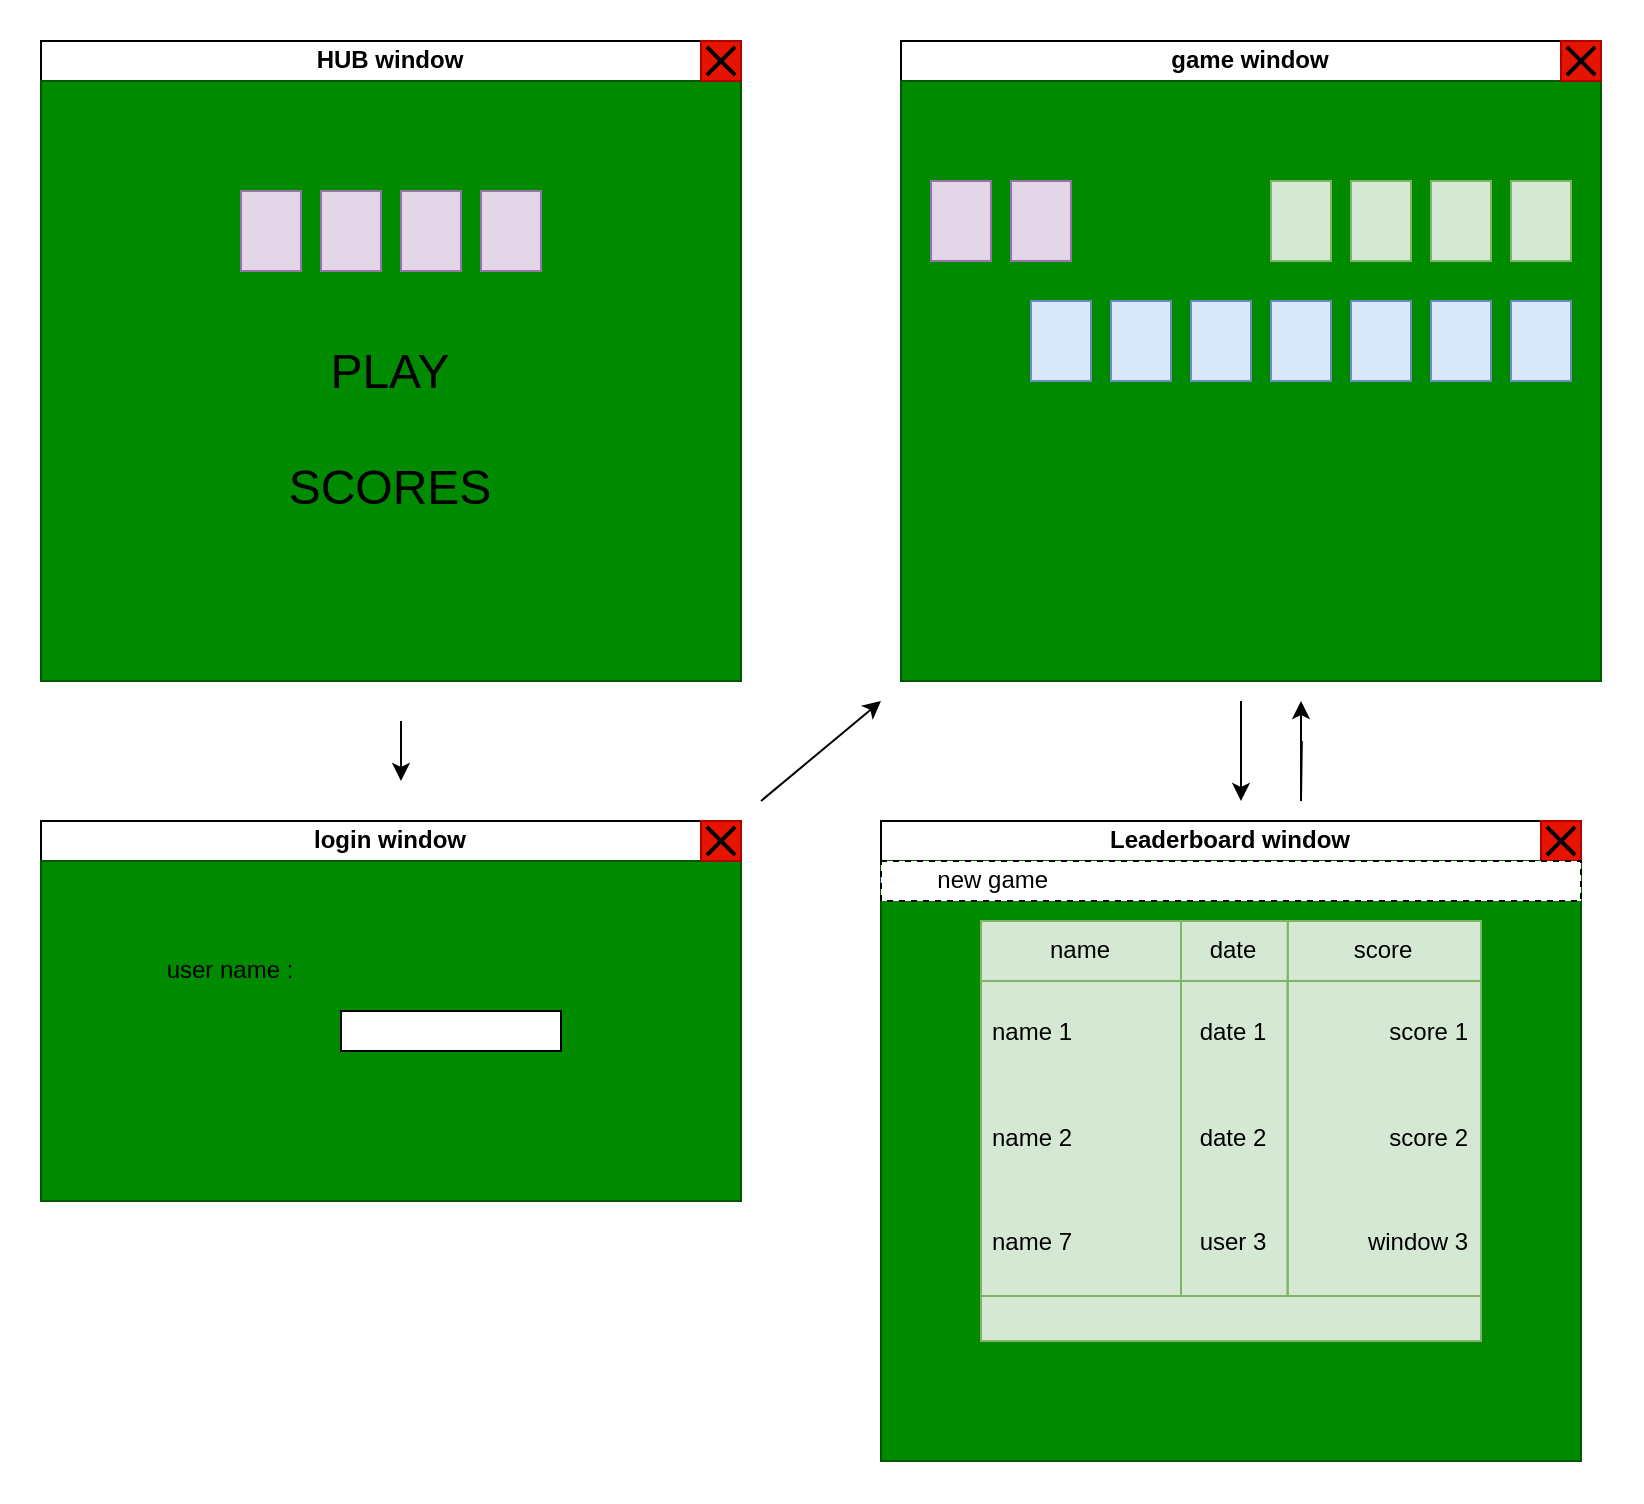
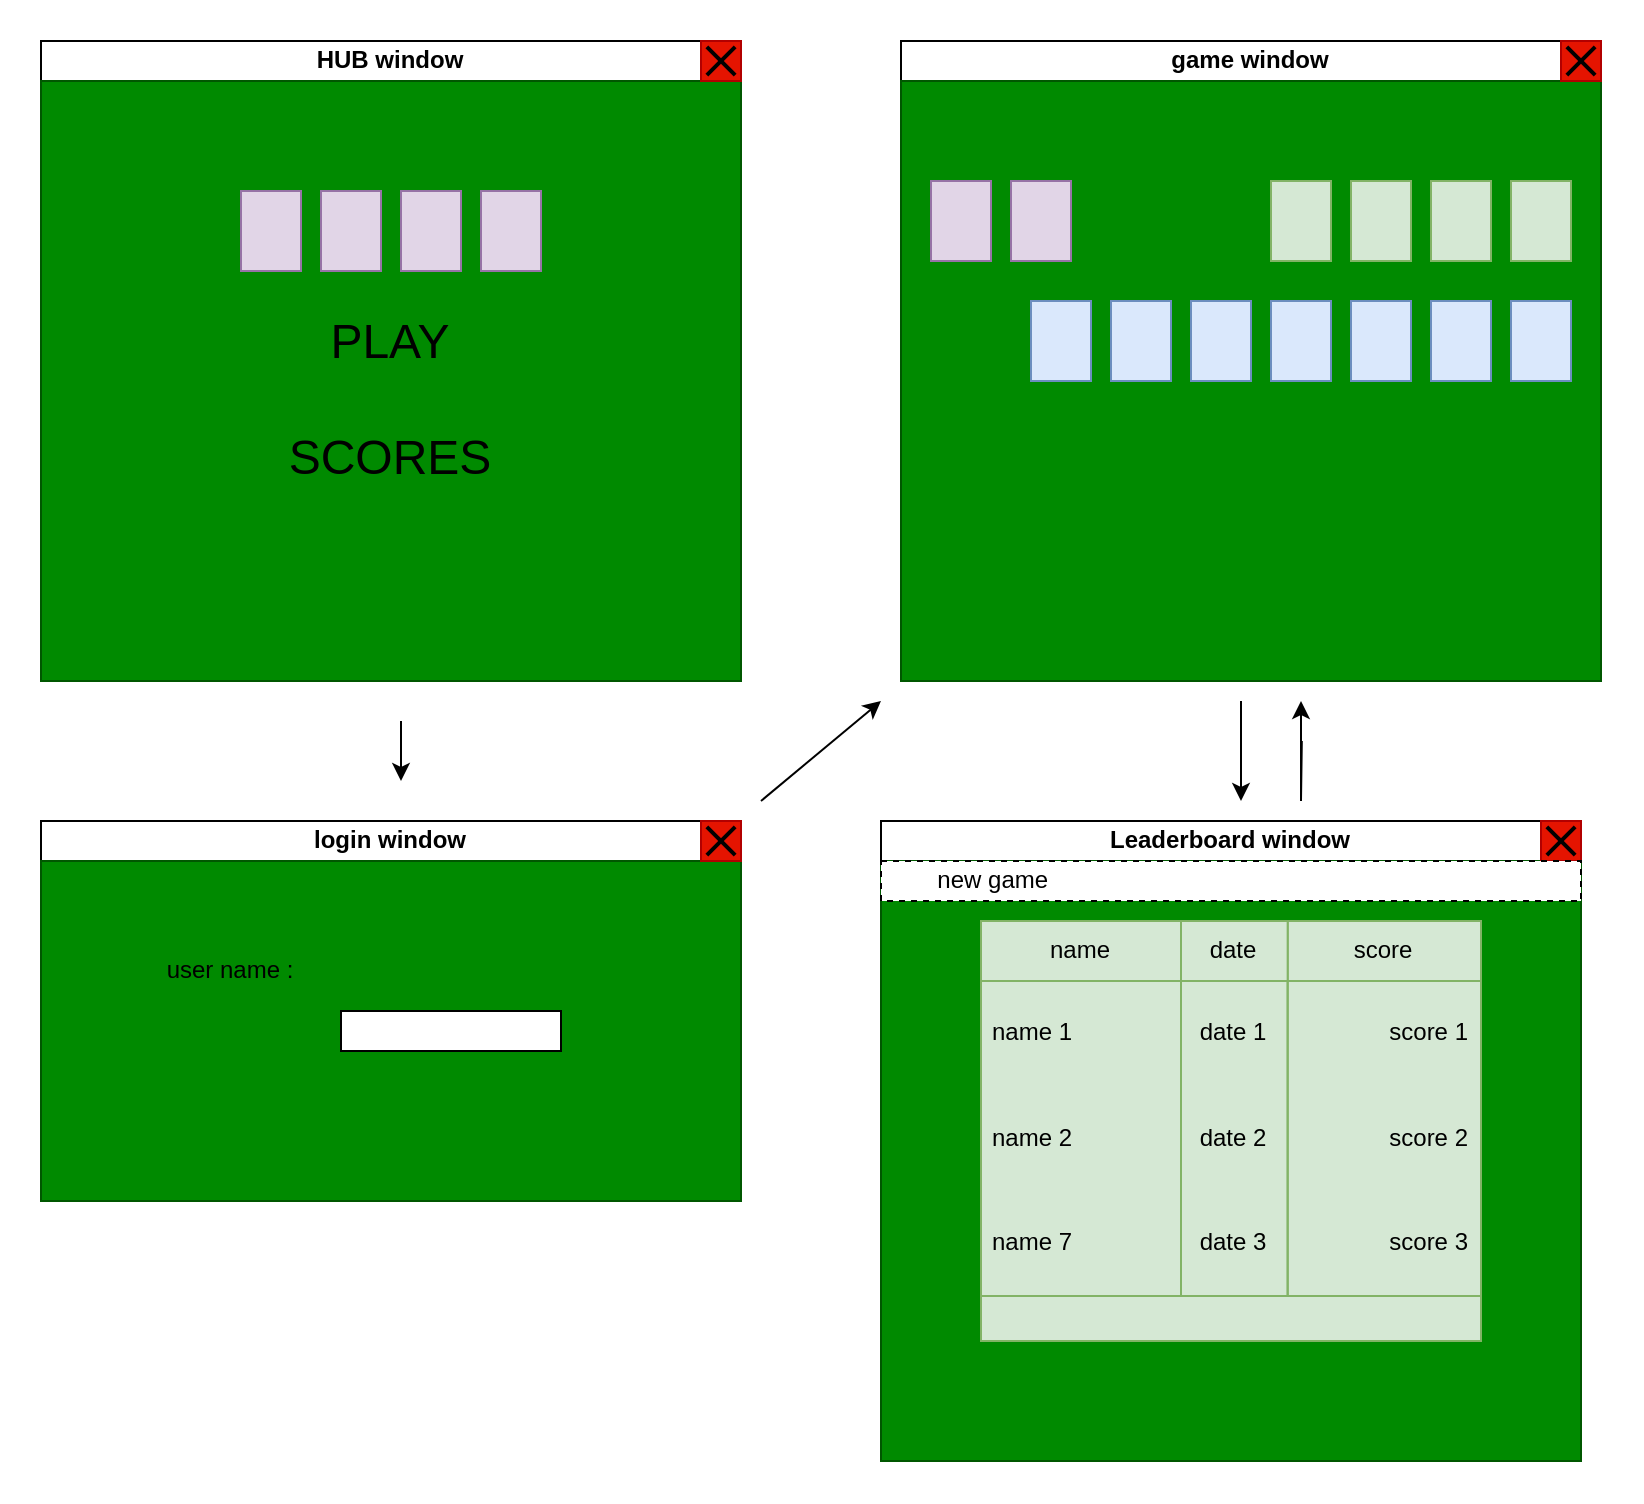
  <mxCell id="0" />
  <mxCell id="1" parent="0" />
  <mxCell id="2" value="game window" style="swimlane;whiteSpace=wrap;html=1;startSize=20;" parent="1" vertex="1"><mxGeometry x="450" y="20" width="350" height="320" as="geometry" /></mxCell>
  <mxCell id="3" value="" style="rounded=0;whiteSpace=wrap;html=1;fillColor=#008a00;strokeColor=#005700;fontColor=#ffffff;" parent="2" vertex="1"><mxGeometry y="20" width="350" height="300" as="geometry" /></mxCell>
  <mxCell id="4" value="" style="rounded=0;whiteSpace=wrap;html=1;fillColor=#e1d5e7;strokeColor=#9673a6;" parent="2" vertex="1"><mxGeometry x="15" y="70" width="30" height="40" as="geometry" /></mxCell>
  <mxCell id="5" value="" style="rounded=0;whiteSpace=wrap;html=1;fillColor=#e1d5e7;strokeColor=#9673a6;" parent="2" vertex="1"><mxGeometry x="55" y="70" width="30" height="40" as="geometry" /></mxCell>
  <mxCell id="6" value="" style="rounded=0;whiteSpace=wrap;html=1;fillColor=#d5e8d4;strokeColor=#82b366;" parent="2" vertex="1"><mxGeometry x="305" y="70" width="30" height="40" as="geometry" /></mxCell>
  <mxCell id="7" value="" style="rounded=0;whiteSpace=wrap;html=1;fillColor=#d5e8d4;strokeColor=#82b366;" parent="2" vertex="1"><mxGeometry x="265" y="70" width="30" height="40" as="geometry" /></mxCell>
  <mxCell id="8" value="" style="rounded=0;whiteSpace=wrap;html=1;fillColor=#d5e8d4;strokeColor=#82b366;" parent="2" vertex="1"><mxGeometry x="225" y="70" width="30" height="40" as="geometry" /></mxCell>
  <mxCell id="9" value="" style="rounded=0;whiteSpace=wrap;html=1;fillColor=#d5e8d4;strokeColor=#82b366;" parent="2" vertex="1"><mxGeometry x="185" y="70" width="30" height="40" as="geometry" /></mxCell>
  <mxCell id="10" value="" style="rounded=0;whiteSpace=wrap;html=1;fillColor=#dae8fc;strokeColor=#6c8ebf;" parent="2" vertex="1"><mxGeometry x="305" y="130" width="30" height="40" as="geometry" /></mxCell>
  <mxCell id="11" value="" style="rounded=0;whiteSpace=wrap;html=1;fillColor=#dae8fc;strokeColor=#6c8ebf;" parent="2" vertex="1"><mxGeometry x="265" y="130" width="30" height="40" as="geometry" /></mxCell>
  <mxCell id="12" value="" style="rounded=0;whiteSpace=wrap;html=1;fillColor=#dae8fc;strokeColor=#6c8ebf;" parent="2" vertex="1"><mxGeometry x="225" y="130" width="30" height="40" as="geometry" /></mxCell>
  <mxCell id="13" value="" style="rounded=0;whiteSpace=wrap;html=1;fillColor=#dae8fc;strokeColor=#6c8ebf;" parent="2" vertex="1"><mxGeometry x="185" y="130" width="30" height="40" as="geometry" /></mxCell>
  <mxCell id="14" value="" style="rounded=0;whiteSpace=wrap;html=1;fillColor=#dae8fc;strokeColor=#6c8ebf;" parent="2" vertex="1"><mxGeometry x="65" y="130" width="30" height="40" as="geometry" /></mxCell>
  <mxCell id="15" value="" style="rounded=0;whiteSpace=wrap;html=1;fillColor=#dae8fc;strokeColor=#6c8ebf;" parent="2" vertex="1"><mxGeometry x="145" y="130" width="30" height="40" as="geometry" /></mxCell>
  <mxCell id="16" value="" style="rounded=0;whiteSpace=wrap;html=1;fillColor=#dae8fc;strokeColor=#6c8ebf;" parent="2" vertex="1"><mxGeometry x="105" y="130" width="30" height="40" as="geometry" /></mxCell>
  <mxCell id="17" value="" style="rounded=0;whiteSpace=wrap;html=1;fillColor=#e51400;fontColor=#ffffff;strokeColor=#B20000;" parent="2" vertex="1"><mxGeometry x="330" width="20" height="20" as="geometry" /></mxCell>
  <mxCell id="18" value="" style="line;strokeWidth=2;html=1;rotation=45;" parent="2" vertex="1"><mxGeometry x="330" y="5" width="20" height="10" as="geometry" /></mxCell>
  <mxCell id="19" value="" style="line;strokeWidth=2;html=1;rotation=-225;" parent="2" vertex="1"><mxGeometry x="330" y="5" width="20" height="10" as="geometry" /></mxCell>
  <mxCell id="20" value="HUB window" style="swimlane;whiteSpace=wrap;html=1;startSize=20;" parent="1" vertex="1"><mxGeometry x="20" y="20" width="350" height="320" as="geometry" /></mxCell>
  <mxCell id="21" value="" style="rounded=0;whiteSpace=wrap;html=1;fillColor=#008a00;strokeColor=#005700;fontColor=#ffffff;" parent="20" vertex="1"><mxGeometry y="20" width="350" height="300" as="geometry" /></mxCell>
  <mxCell id="22" value="" style="rounded=0;whiteSpace=wrap;html=1;fillColor=#e51400;fontColor=#ffffff;strokeColor=#B20000;" parent="20" vertex="1"><mxGeometry x="330" width="20" height="20" as="geometry" /></mxCell>
  <mxCell id="23" value="" style="line;strokeWidth=2;html=1;rotation=45;" parent="20" vertex="1"><mxGeometry x="330" y="5" width="20" height="10" as="geometry" /></mxCell>
  <mxCell id="24" value="" style="line;strokeWidth=2;html=1;rotation=-225;" parent="20" vertex="1"><mxGeometry x="330" y="5" width="20" height="10" as="geometry" /></mxCell>
  <mxCell id="25" value="" style="rounded=0;whiteSpace=wrap;html=1;fillColor=#e1d5e7;strokeColor=#9673a6;" parent="20" vertex="1"><mxGeometry x="140" y="75" width="30" height="40" as="geometry" /></mxCell>
  <mxCell id="26" value="" style="rounded=0;whiteSpace=wrap;html=1;fillColor=#e1d5e7;strokeColor=#9673a6;" parent="20" vertex="1"><mxGeometry x="180" y="75" width="30" height="40" as="geometry" /></mxCell>
  <mxCell id="27" value="" style="rounded=0;whiteSpace=wrap;html=1;fillColor=#e1d5e7;strokeColor=#9673a6;" parent="20" vertex="1"><mxGeometry x="220" y="75" width="30" height="40" as="geometry" /></mxCell>
  <mxCell id="28" value="" style="rounded=0;whiteSpace=wrap;html=1;fillColor=#e1d5e7;strokeColor=#9673a6;" parent="20" vertex="1"><mxGeometry x="100" y="75" width="30" height="40" as="geometry" /></mxCell>
- <mxCell id="29" value="&lt;font style=&quot;font-size: 24px;&quot;&gt;PLAY&lt;/font&gt;&lt;div&gt;&lt;font style=&quot;font-size: 24px;&quot;&gt;&lt;br&gt;&lt;/font&gt;&lt;/div&gt;&lt;div&gt;&lt;span style=&quot;font-size: 24px;&quot;&gt;SCORES&lt;/span&gt;&lt;/div&gt;" style="text;html=1;align=center;verticalAlign=middle;whiteSpace=wrap;rounded=0;" parent="20" vertex="1"><mxGeometry x="60" y="130" width="230" height="130" as="geometry" /></mxCell>
+ <mxCell id="29" value="&lt;font style=&quot;font-size: 24px;&quot;&gt;PLAY&lt;/font&gt;&lt;div&gt;&lt;font style=&quot;font-size: 24px;&quot;&gt;&lt;br&gt;&lt;/font&gt;&lt;/div&gt;&lt;div&gt;&lt;span style=&quot;font-size: 24px;&quot;&gt;SCORES&lt;/span&gt;&lt;/div&gt;" style="text;html=1;align=center;verticalAlign=middle;whiteSpace=wrap;rounded=0;" parent="20" vertex="1"><mxGeometry x="60" y="115" width="230" height="130" as="geometry" /></mxCell>
  <mxCell id="30" value="Leaderboard window" style="swimlane;whiteSpace=wrap;html=1;startSize=20;" parent="1" vertex="1"><mxGeometry x="440" y="410" width="350" height="320" as="geometry"><mxRectangle x="260" y="370" width="150" height="30" as="alternateBounds" /></mxGeometry></mxCell>
  <mxCell id="31" value="" style="rounded=0;whiteSpace=wrap;html=1;fillColor=#008a00;strokeColor=#005700;fontColor=#ffffff;" parent="30" vertex="1"><mxGeometry y="20" width="350" height="300" as="geometry" /></mxCell>
  <mxCell id="32" value="" style="rounded=0;whiteSpace=wrap;html=1;fillColor=#e51400;fontColor=#ffffff;strokeColor=#B20000;" parent="30" vertex="1"><mxGeometry x="330" width="20" height="20" as="geometry" /></mxCell>
  <mxCell id="33" value="" style="line;strokeWidth=2;html=1;rotation=45;" parent="30" vertex="1"><mxGeometry x="330" y="5" width="20" height="10" as="geometry" /></mxCell>
  <mxCell id="34" value="" style="line;strokeWidth=2;html=1;rotation=-225;" parent="30" vertex="1"><mxGeometry x="330" y="5" width="20" height="10" as="geometry" /></mxCell>
  <mxCell id="35" value="" style="group;fillColor=#d5e8d4;strokeColor=#82b366;" parent="30" vertex="1" connectable="0"><mxGeometry x="50" y="50" width="250" height="210" as="geometry" /></mxCell>
  <mxCell id="36" value="name" style="swimlane;fontStyle=0;childLayout=stackLayout;horizontal=1;startSize=30;horizontalStack=0;resizeParent=1;resizeParentMax=0;resizeLast=0;collapsible=1;marginBottom=0;whiteSpace=wrap;html=1;fillColor=#d5e8d4;strokeColor=#82b366;" parent="35" vertex="1"><mxGeometry width="100" height="187.5" as="geometry" /></mxCell>
  <mxCell id="37" value="name 1" style="text;strokeColor=none;fillColor=none;align=left;verticalAlign=middle;spacingLeft=4;spacingRight=4;overflow=hidden;points=[[0,0.5],[1,0.5]];portConstraint=eastwest;rotatable=0;whiteSpace=wrap;html=1;" parent="36" vertex="1"><mxGeometry y="30" width="100" height="52.5" as="geometry" /></mxCell>
  <mxCell id="38" value="name 2" style="text;strokeColor=none;fillColor=none;align=left;verticalAlign=middle;spacingLeft=4;spacingRight=4;overflow=hidden;points=[[0,0.5],[1,0.5]];portConstraint=eastwest;rotatable=0;whiteSpace=wrap;html=1;" parent="36" vertex="1"><mxGeometry y="82.5" width="100" height="52.5" as="geometry" /></mxCell>
  <mxCell id="39" value="name 7" style="text;strokeColor=none;fillColor=none;align=left;verticalAlign=middle;spacingLeft=4;spacingRight=4;overflow=hidden;points=[[0,0.5],[1,0.5]];portConstraint=eastwest;rotatable=0;whiteSpace=wrap;html=1;" parent="36" vertex="1"><mxGeometry y="135" width="100" height="52.5" as="geometry" /></mxCell>
  <mxCell id="40" value="score" style="swimlane;fontStyle=0;childLayout=stackLayout;horizontal=1;startSize=30;horizontalStack=0;resizeParent=1;resizeParentMax=0;resizeLast=0;collapsible=1;marginBottom=0;whiteSpace=wrap;html=1;fillColor=#d5e8d4;strokeColor=#82b366;" parent="35" vertex="1"><mxGeometry x="153.33" width="96.67" height="187.5" as="geometry" /></mxCell>
  <mxCell id="41" value="score 1" style="text;strokeColor=none;fillColor=none;align=right;verticalAlign=middle;spacingLeft=4;spacingRight=4;overflow=hidden;points=[[0,0.5],[1,0.5]];portConstraint=eastwest;rotatable=0;whiteSpace=wrap;html=1;" parent="40" vertex="1"><mxGeometry y="30" width="96.67" height="52.5" as="geometry" /></mxCell>
  <mxCell id="42" value="score 2" style="text;strokeColor=none;fillColor=none;align=right;verticalAlign=middle;spacingLeft=4;spacingRight=4;overflow=hidden;points=[[0,0.5],[1,0.5]];portConstraint=eastwest;rotatable=0;whiteSpace=wrap;html=1;" parent="40" vertex="1"><mxGeometry y="82.5" width="96.67" height="52.5" as="geometry" /></mxCell>
- <mxCell id="43" value="window 3" style="text;strokeColor=none;fillColor=none;align=right;verticalAlign=middle;spacingLeft=4;spacingRight=4;overflow=hidden;points=[[0,0.5],[1,0.5]];portConstraint=eastwest;rotatable=0;whiteSpace=wrap;html=1;" parent="40" vertex="1"><mxGeometry y="135" width="96.67" height="52.5" as="geometry" /></mxCell>
+ <mxCell id="43" value="score 3" style="text;strokeColor=none;fillColor=none;align=right;verticalAlign=middle;spacingLeft=4;spacingRight=4;overflow=hidden;points=[[0,0.5],[1,0.5]];portConstraint=eastwest;rotatable=0;whiteSpace=wrap;html=1;" parent="40" vertex="1"><mxGeometry y="135" width="96.67" height="52.5" as="geometry" /></mxCell>
  <mxCell id="44" value="date" style="swimlane;fontStyle=0;childLayout=stackLayout;horizontal=1;startSize=30;horizontalStack=0;resizeParent=1;resizeParentMax=0;resizeLast=0;collapsible=1;marginBottom=0;whiteSpace=wrap;html=1;fillColor=#d5e8d4;strokeColor=#82b366;" parent="35" vertex="1"><mxGeometry x="100" width="53.33" height="187.5" as="geometry" /></mxCell>
  <mxCell id="45" value="date 1" style="text;strokeColor=none;fillColor=none;align=center;verticalAlign=middle;spacingLeft=4;spacingRight=4;overflow=hidden;points=[[0,0.5],[1,0.5]];portConstraint=eastwest;rotatable=0;whiteSpace=wrap;html=1;" parent="44" vertex="1"><mxGeometry y="30" width="53.33" height="52.5" as="geometry" /></mxCell>
  <mxCell id="46" value="date 2" style="text;strokeColor=none;fillColor=none;align=center;verticalAlign=middle;spacingLeft=4;spacingRight=4;overflow=hidden;points=[[0,0.5],[1,0.5]];portConstraint=eastwest;rotatable=0;whiteSpace=wrap;html=1;" parent="44" vertex="1"><mxGeometry y="82.5" width="53.33" height="52.5" as="geometry" /></mxCell>
- <mxCell id="47" value="user 3" style="text;strokeColor=none;fillColor=none;align=center;verticalAlign=middle;spacingLeft=4;spacingRight=4;overflow=hidden;points=[[0,0.5],[1,0.5]];portConstraint=eastwest;rotatable=0;whiteSpace=wrap;html=1;" parent="44" vertex="1"><mxGeometry y="135" width="53.33" height="52.5" as="geometry" /></mxCell>
+ <mxCell id="47" value="date 3" style="text;strokeColor=none;fillColor=none;align=center;verticalAlign=middle;spacingLeft=4;spacingRight=4;overflow=hidden;points=[[0,0.5],[1,0.5]];portConstraint=eastwest;rotatable=0;whiteSpace=wrap;html=1;" parent="44" vertex="1"><mxGeometry y="135" width="53.33" height="52.5" as="geometry" /></mxCell>
  <mxCell id="48" value="&lt;div style=&quot;&quot;&gt;&lt;span style=&quot;white-space: pre;&quot;&gt;&#09;&lt;/span&gt;new game&lt;/div&gt;" style="rounded=0;whiteSpace=wrap;html=1;align=left;dashed=1;" parent="30" vertex="1"><mxGeometry y="20" width="350" height="20" as="geometry" /></mxCell>
  <mxCell id="49" value="login window" style="swimlane;whiteSpace=wrap;html=1;startSize=20;" parent="1" vertex="1"><mxGeometry x="20" y="410" width="350" height="190" as="geometry" /></mxCell>
  <mxCell id="50" value="" style="rounded=0;whiteSpace=wrap;html=1;fillColor=#008a00;strokeColor=#005700;fontColor=#ffffff;" parent="49" vertex="1"><mxGeometry y="20" width="350" height="170" as="geometry" /></mxCell>
  <mxCell id="51" value="" style="rounded=0;whiteSpace=wrap;html=1;fillColor=#e51400;fontColor=#ffffff;strokeColor=#B20000;" parent="49" vertex="1"><mxGeometry x="330" width="20" height="20" as="geometry" /></mxCell>
  <mxCell id="52" value="" style="line;strokeWidth=2;html=1;rotation=45;" parent="49" vertex="1"><mxGeometry x="330" y="5" width="20" height="10" as="geometry" /></mxCell>
  <mxCell id="53" value="" style="line;strokeWidth=2;html=1;rotation=-225;" parent="49" vertex="1"><mxGeometry x="330" y="5" width="20" height="10" as="geometry" /></mxCell>
  <mxCell id="54" value="" style="rounded=0;whiteSpace=wrap;html=1;" parent="49" vertex="1"><mxGeometry x="150" y="95" width="110" height="20" as="geometry" /></mxCell>
  <mxCell id="55" value="user name :" style="text;html=1;align=center;verticalAlign=middle;whiteSpace=wrap;rounded=0;" parent="49" vertex="1"><mxGeometry x="60" y="60" width="70" height="30" as="geometry" /></mxCell>
  <mxCell id="56" value="" style="endArrow=classic;html=1;rounded=0;" parent="1" edge="1"><mxGeometry width="50" height="50" relative="1" as="geometry"><mxPoint x="200" y="360" as="sourcePoint" /><mxPoint x="200" y="390" as="targetPoint" /><Array as="points"><mxPoint x="200" y="380" /></Array></mxGeometry></mxCell>
  <mxCell id="57" value="" style="endArrow=classic;html=1;rounded=0;" parent="1" edge="1"><mxGeometry width="50" height="50" relative="1" as="geometry"><mxPoint x="620" y="350" as="sourcePoint" /><mxPoint x="620" y="400" as="targetPoint" /><Array as="points" /></mxGeometry></mxCell>
  <mxCell id="58" value="" style="endArrow=classic;html=1;rounded=0;" parent="1" edge="1"><mxGeometry width="50" height="50" relative="1" as="geometry"><mxPoint x="380" y="400" as="sourcePoint" /><mxPoint x="440" y="350" as="targetPoint" /><Array as="points" /></mxGeometry></mxCell>
  <mxCell id="59" value="" style="endArrow=classic;html=1;rounded=0;" edge="1" parent="1"><mxGeometry width="50" height="50" relative="1" as="geometry"><mxPoint x="650.41" y="370" as="sourcePoint" /><mxPoint x="650" y="350" as="targetPoint" /><Array as="points"><mxPoint x="650" y="400" /></Array></mxGeometry></mxCell>
